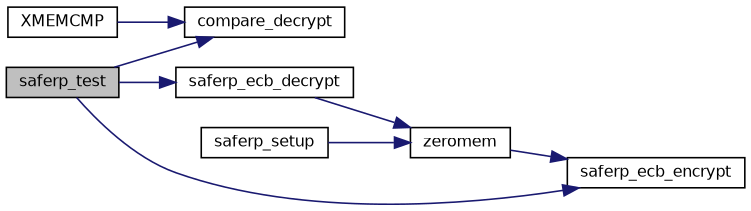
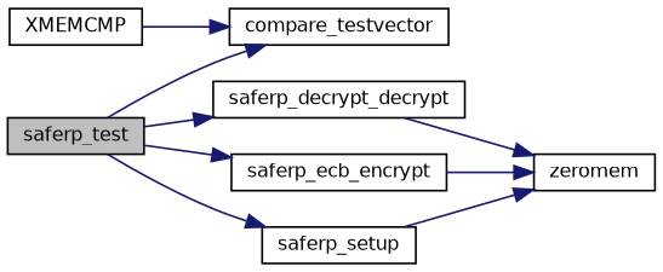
  digraph {
    rankdir=LR
    node [color=black fillcolor=white fontname=Helvetica fontsize=10 shape=record style=filled]
    edge [color=midnightblue fontname=Helvetica fontsize=10 labelfontname=Helvetica labelfontsize=10 style=solid]
    n1 [fillcolor=grey75 fontcolor=black height=0.2 label=saferp_test width=0.4]
-   n2 [height=0.2 label=compare_decrypt width=0.4]
-   n3 [height=0.2 label=saferp_ecb_decrypt width=0.4]
+   n2 [height=0.2 label=compare_testvector width=0.4]
+   n3 [height=0.2 label=saferp_decrypt_decrypt width=0.4]
    n4 [height=0.2 label=saferp_ecb_encrypt width=0.4]
    n5 [height=0.2 label=saferp_setup width=0.4]
    n6 [height=0.2 label=zeromem width=0.4]
    n7 [height=0.2 label=XMEMCMP width=0.4]
    n1 -> n2
    n1 -> n3
    n1 -> n4
+   n1 -> n5
    n3 -> n6
-   n6 -> n4
+   n4 -> n6
    n5 -> n6
    n7 -> n2
  }
